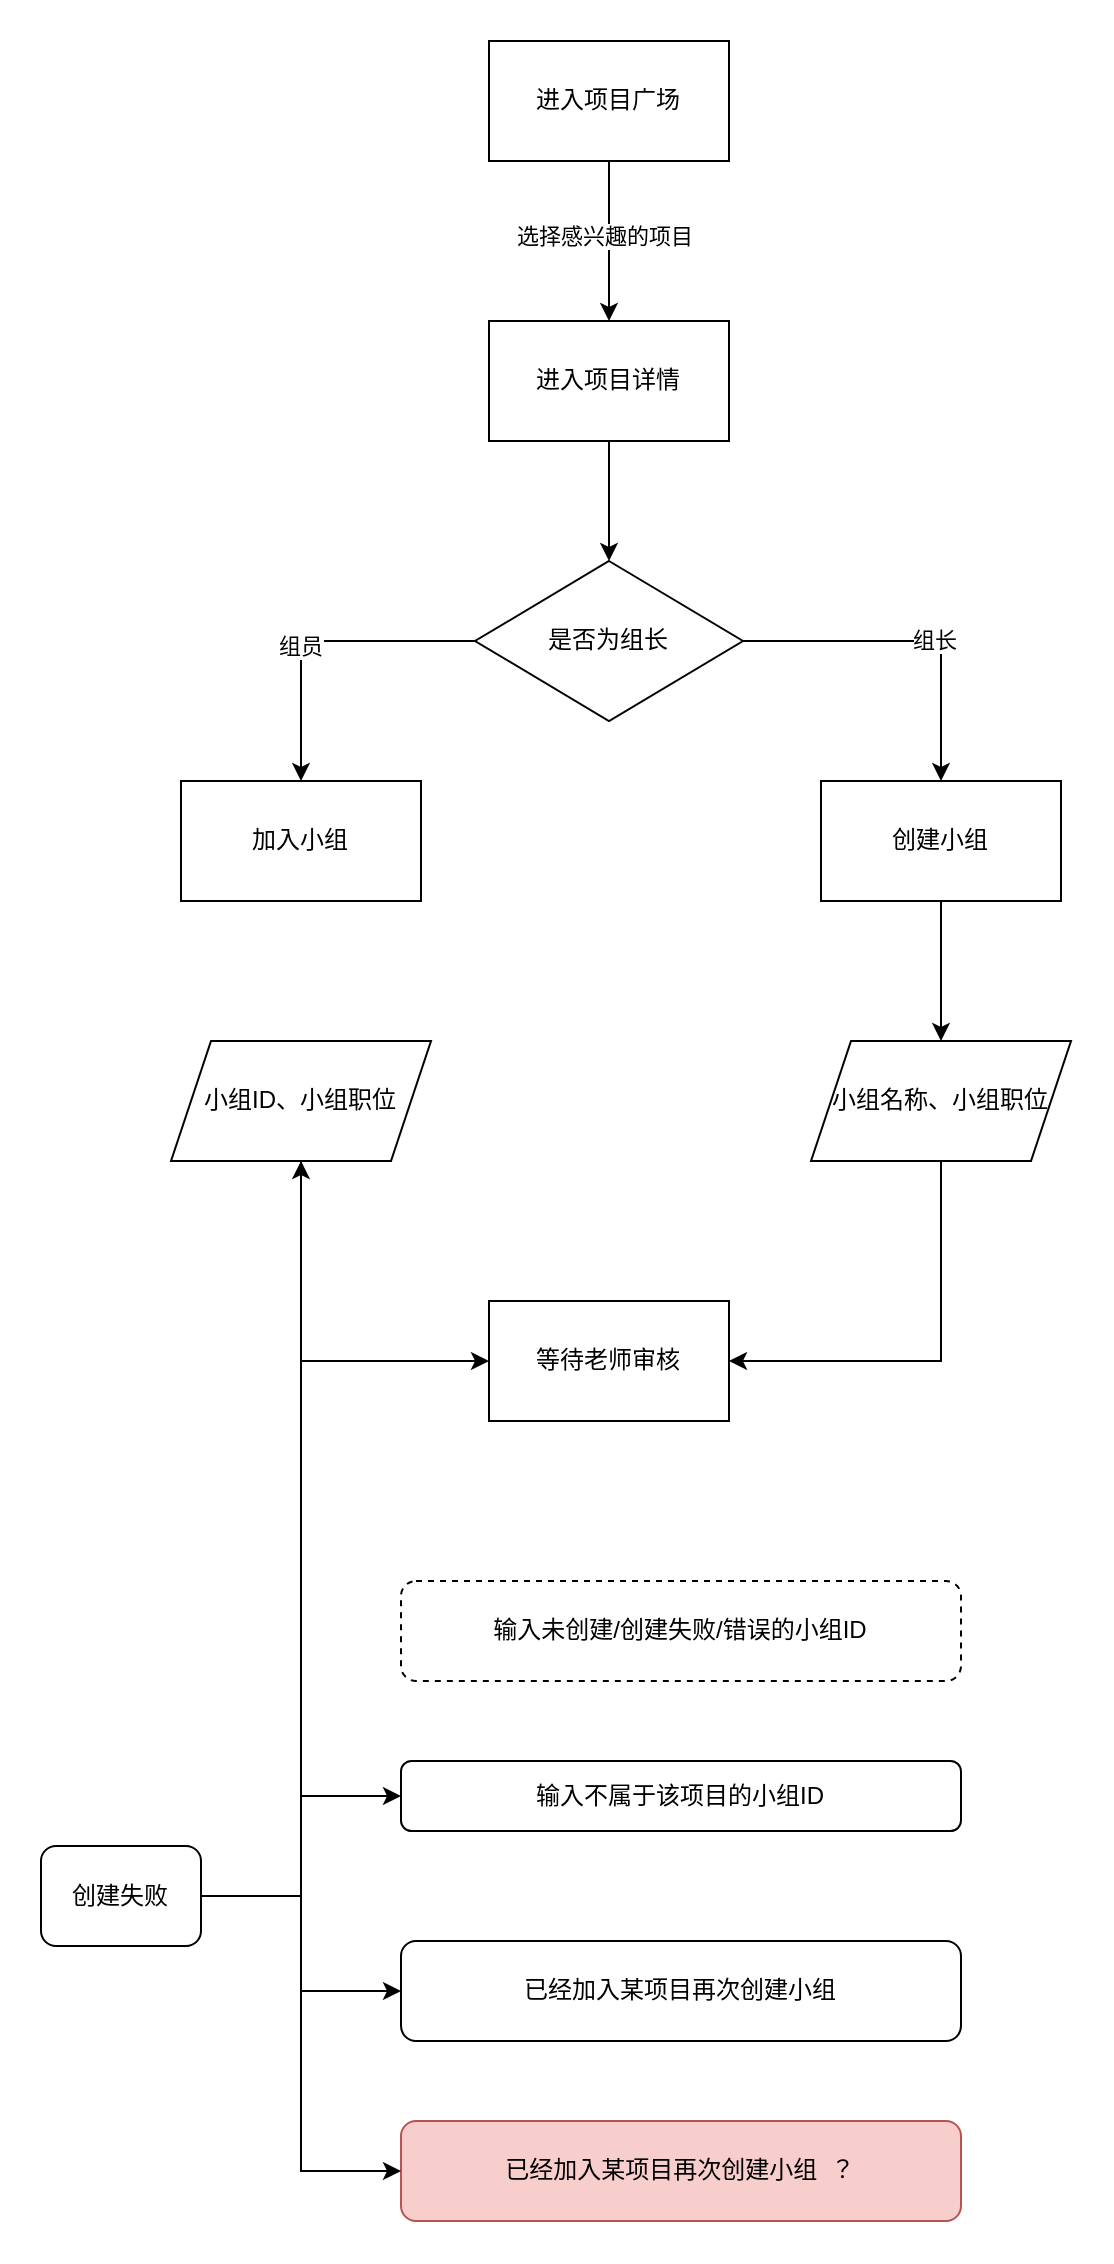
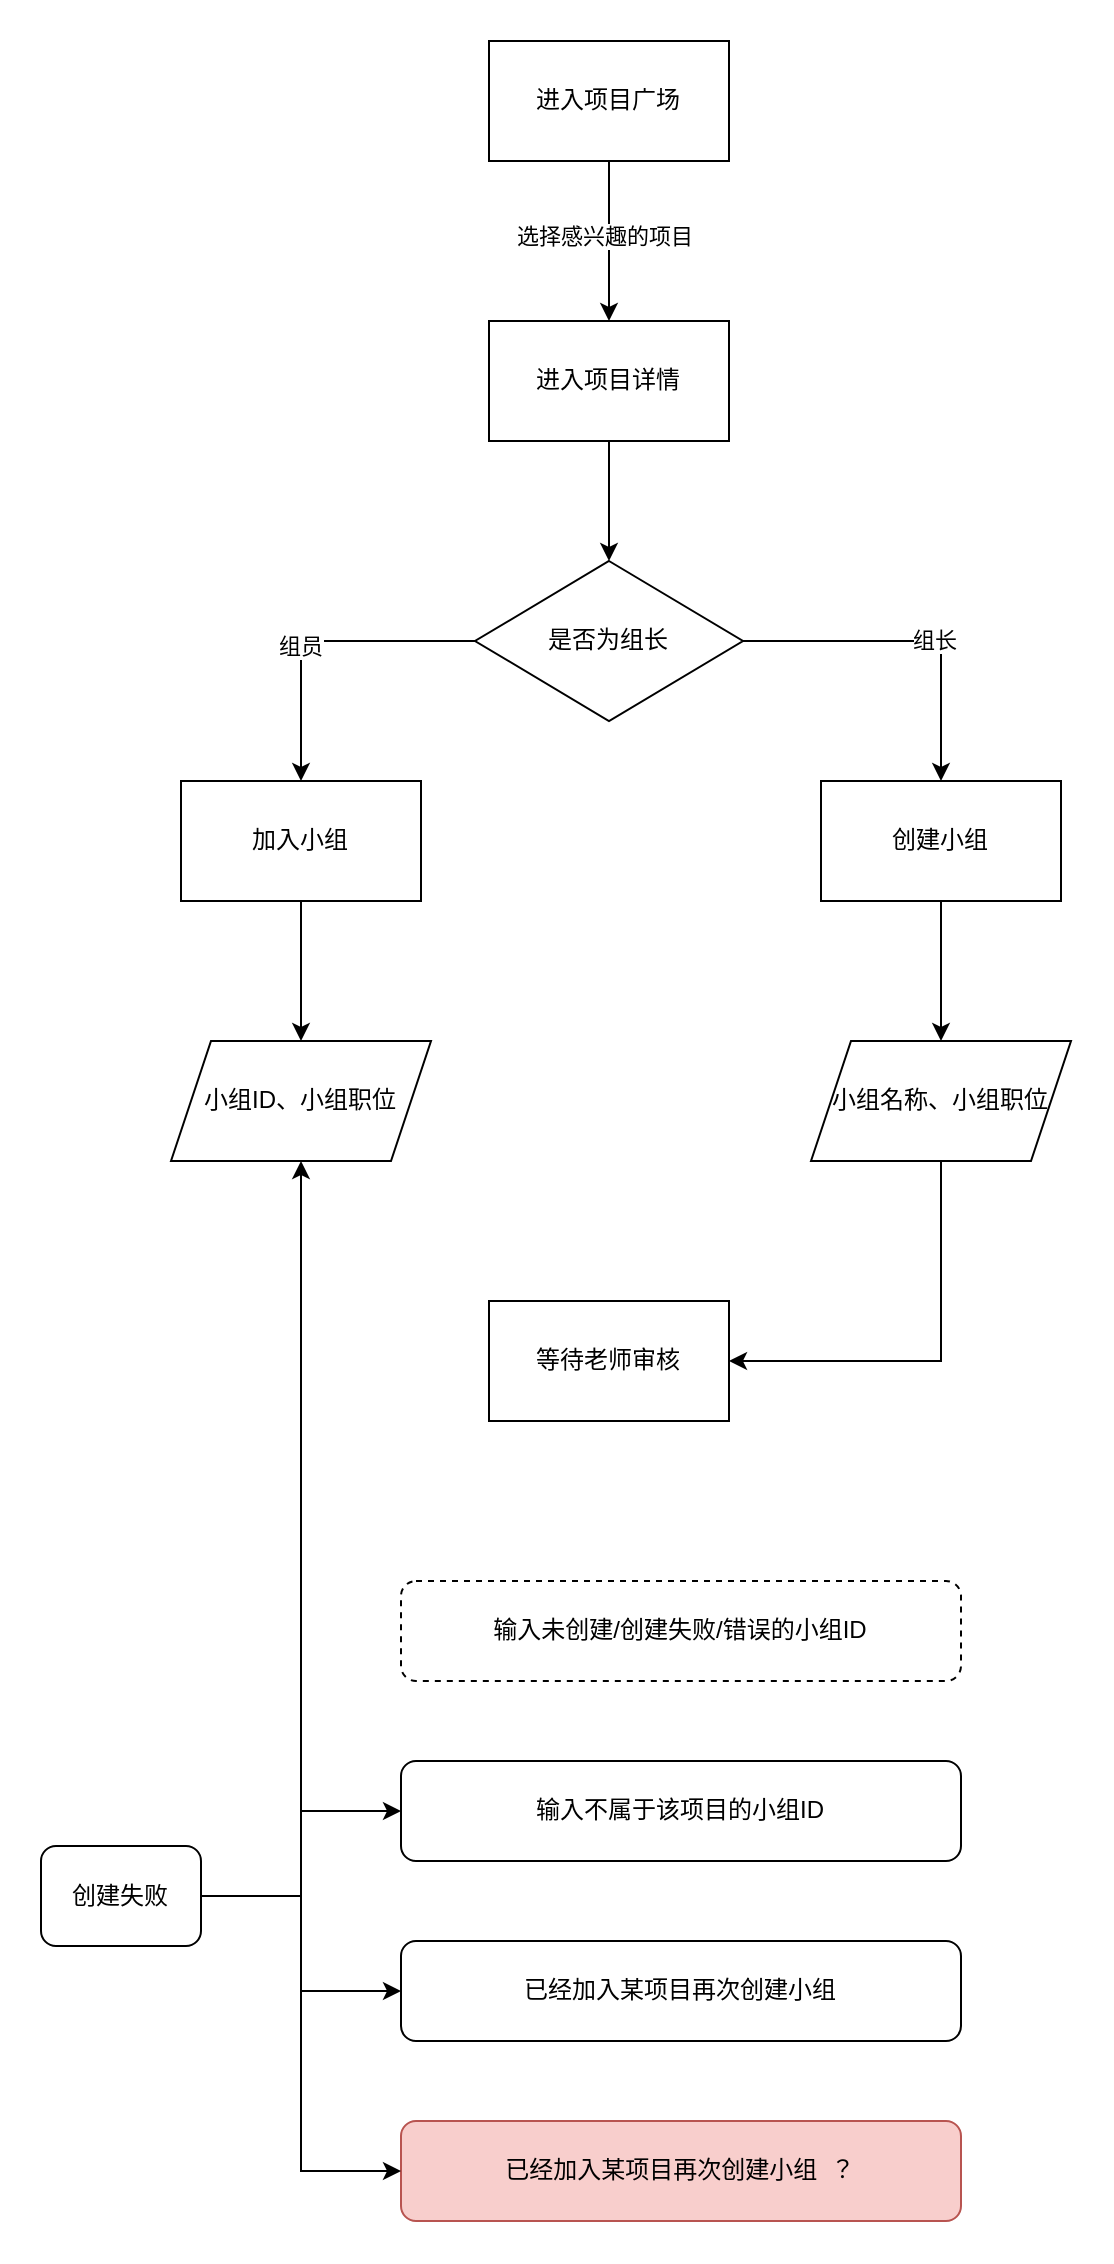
  <mxCell id="0" />
  <mxCell id="1" parent="0" />
  <mxCell id="2" value="" style="edgeStyle=orthogonalEdgeStyle;rounded=0;orthogonalLoop=1;jettySize=auto;html=1;" edge="1" parent="1" source="4" target="6"><mxGeometry relative="1" as="geometry" /></mxCell>
  <mxCell id="3" value="选择感兴趣的项目" style="edgeLabel;html=1;align=center;verticalAlign=middle;resizable=0;points=[];" vertex="1" connectable="0" parent="2"><mxGeometry x="-0.091" y="-3" relative="1" as="geometry"><mxPoint y="1" as="offset" /></mxGeometry></mxCell>
  <mxCell id="4" value="进入项目广场" style="rounded=0;whiteSpace=wrap;html=1;" vertex="1" parent="1"><mxGeometry x="244" y="20" width="120" height="60" as="geometry" /></mxCell>
  <mxCell id="5" value="" style="edgeStyle=orthogonalEdgeStyle;rounded=0;orthogonalLoop=1;jettySize=auto;html=1;" edge="1" parent="1" source="6" target="11"><mxGeometry relative="1" as="geometry" /></mxCell>
  <mxCell id="6" value="进入项目详情" style="rounded=0;whiteSpace=wrap;html=1;" vertex="1" parent="1"><mxGeometry x="244" y="160" width="120" height="60" as="geometry" /></mxCell>
  <mxCell id="7" value="" style="edgeStyle=orthogonalEdgeStyle;rounded=0;orthogonalLoop=1;jettySize=auto;html=1;" edge="1" parent="1" source="11" target="13"><mxGeometry relative="1" as="geometry" /></mxCell>
  <mxCell id="8" value="组员" style="edgeLabel;html=1;align=center;verticalAlign=middle;resizable=0;points=[];" vertex="1" connectable="0" parent="7"><mxGeometry x="0.135" y="-1" relative="1" as="geometry"><mxPoint as="offset" /></mxGeometry></mxCell>
  <mxCell id="9" value="" style="edgeStyle=orthogonalEdgeStyle;rounded=0;orthogonalLoop=1;jettySize=auto;html=1;" edge="1" parent="1" source="11" target="15"><mxGeometry relative="1" as="geometry" /></mxCell>
  <mxCell id="10" value="组长" style="edgeLabel;html=1;align=center;verticalAlign=middle;resizable=0;points=[];" vertex="1" connectable="0" parent="9"><mxGeometry x="0.122" y="1" relative="1" as="geometry"><mxPoint as="offset" /></mxGeometry></mxCell>
  <mxCell id="11" value="是否为组长" style="rhombus;whiteSpace=wrap;html=1;rounded=0;" vertex="1" parent="1"><mxGeometry x="237" y="280" width="134" height="80" as="geometry" /></mxCell>
+ <mxCell id="12" value="" style="edgeStyle=orthogonalEdgeStyle;rounded=0;orthogonalLoop=1;jettySize=auto;html=1;" edge="1" parent="1" source="13" target="17"><mxGeometry relative="1" as="geometry" /></mxCell>
  <mxCell id="13" value="加入小组" style="whiteSpace=wrap;html=1;rounded=0;" vertex="1" parent="1"><mxGeometry x="90" y="390" width="120" height="60" as="geometry" /></mxCell>
  <mxCell id="14" value="" style="edgeStyle=orthogonalEdgeStyle;rounded=0;orthogonalLoop=1;jettySize=auto;html=1;" edge="1" parent="1" source="15" target="19"><mxGeometry relative="1" as="geometry" /></mxCell>
  <mxCell id="15" value="创建小组" style="whiteSpace=wrap;html=1;rounded=0;" vertex="1" parent="1"><mxGeometry x="410" y="390" width="120" height="60" as="geometry" /></mxCell>
- <mxCell id="16" value="" style="edgeStyle=orthogonalEdgeStyle;rounded=0;orthogonalLoop=1;jettySize=auto;html=1;" edge="1" parent="1" source="17" target="20"><mxGeometry relative="1" as="geometry"><Array as="points"><mxPoint x="150" y="680" /></Array></mxGeometry></mxCell>
  <mxCell id="17" value="小组ID、小组职位" style="shape=parallelogram;perimeter=parallelogramPerimeter;whiteSpace=wrap;html=1;fixedSize=1;rounded=0;" vertex="1" parent="1"><mxGeometry x="85" y="520" width="130" height="60" as="geometry" /></mxCell>
  <mxCell id="18" style="edgeStyle=orthogonalEdgeStyle;rounded=0;orthogonalLoop=1;jettySize=auto;html=1;exitX=0.5;exitY=1;exitDx=0;exitDy=0;entryX=1;entryY=0.5;entryDx=0;entryDy=0;" edge="1" parent="1" source="19" target="20"><mxGeometry relative="1" as="geometry" /></mxCell>
  <mxCell id="19" value="小组名称、小组职位" style="shape=parallelogram;perimeter=parallelogramPerimeter;whiteSpace=wrap;html=1;fixedSize=1;rounded=0;" vertex="1" parent="1"><mxGeometry x="405" y="520" width="130" height="60" as="geometry" /></mxCell>
  <mxCell id="20" value="等待老师审核" style="whiteSpace=wrap;html=1;rounded=0;" vertex="1" parent="1"><mxGeometry x="244" y="650" width="120" height="60" as="geometry" /></mxCell>
  <mxCell id="21" value="输入未创建/创建失败/错误的小组ID" style="rounded=1;whiteSpace=wrap;html=1;dashed=1;" vertex="1" parent="1"><mxGeometry x="200" y="790" width="280" height="50" as="geometry" /></mxCell>
- <mxCell id="22" value="输入不属于该项目的小组ID" style="rounded=1;whiteSpace=wrap;html=1;" vertex="1" parent="1"><mxGeometry x="200" y="880" width="280" height="35" as="geometry" /></mxCell>
+ <mxCell id="22" value="输入不属于该项目的小组ID" style="rounded=1;whiteSpace=wrap;html=1;" vertex="1" parent="1"><mxGeometry x="200" y="880" width="280" height="50" as="geometry" /></mxCell>
  <mxCell id="23" value="已经加入某项目再次创建小组" style="rounded=1;whiteSpace=wrap;html=1;" vertex="1" parent="1"><mxGeometry x="200" y="970" width="280" height="50" as="geometry" /></mxCell>
  <mxCell id="24" value="已经加入某项目再次创建小组&amp;nbsp; ？" style="rounded=1;whiteSpace=wrap;html=1;fillColor=#f8cecc;strokeColor=#b85450;" vertex="1" parent="1"><mxGeometry x="200" y="1060" width="280" height="50" as="geometry" /></mxCell>
  <mxCell id="25" style="edgeStyle=orthogonalEdgeStyle;rounded=0;orthogonalLoop=1;jettySize=auto;html=1;exitX=1;exitY=0.5;exitDx=0;exitDy=0;" edge="1" parent="1" source="29" target="17"><mxGeometry relative="1" as="geometry" /></mxCell>
  <mxCell id="26" style="edgeStyle=orthogonalEdgeStyle;rounded=0;orthogonalLoop=1;jettySize=auto;html=1;exitX=1;exitY=0.5;exitDx=0;exitDy=0;entryX=0;entryY=0.5;entryDx=0;entryDy=0;" edge="1" parent="1" source="29" target="22"><mxGeometry relative="1" as="geometry" /></mxCell>
  <mxCell id="27" style="edgeStyle=orthogonalEdgeStyle;rounded=0;orthogonalLoop=1;jettySize=auto;html=1;exitX=1;exitY=0.5;exitDx=0;exitDy=0;entryX=0;entryY=0.5;entryDx=0;entryDy=0;" edge="1" parent="1" source="29" target="23"><mxGeometry relative="1" as="geometry" /></mxCell>
  <mxCell id="28" style="edgeStyle=orthogonalEdgeStyle;rounded=0;orthogonalLoop=1;jettySize=auto;html=1;exitX=1;exitY=0.5;exitDx=0;exitDy=0;entryX=0;entryY=0.5;entryDx=0;entryDy=0;" edge="1" parent="1" source="29" target="24"><mxGeometry relative="1" as="geometry" /></mxCell>
  <mxCell id="29" value="创建失败" style="rounded=1;whiteSpace=wrap;html=1;" vertex="1" parent="1"><mxGeometry x="20" y="922.5" width="80" height="50" as="geometry" /></mxCell>
